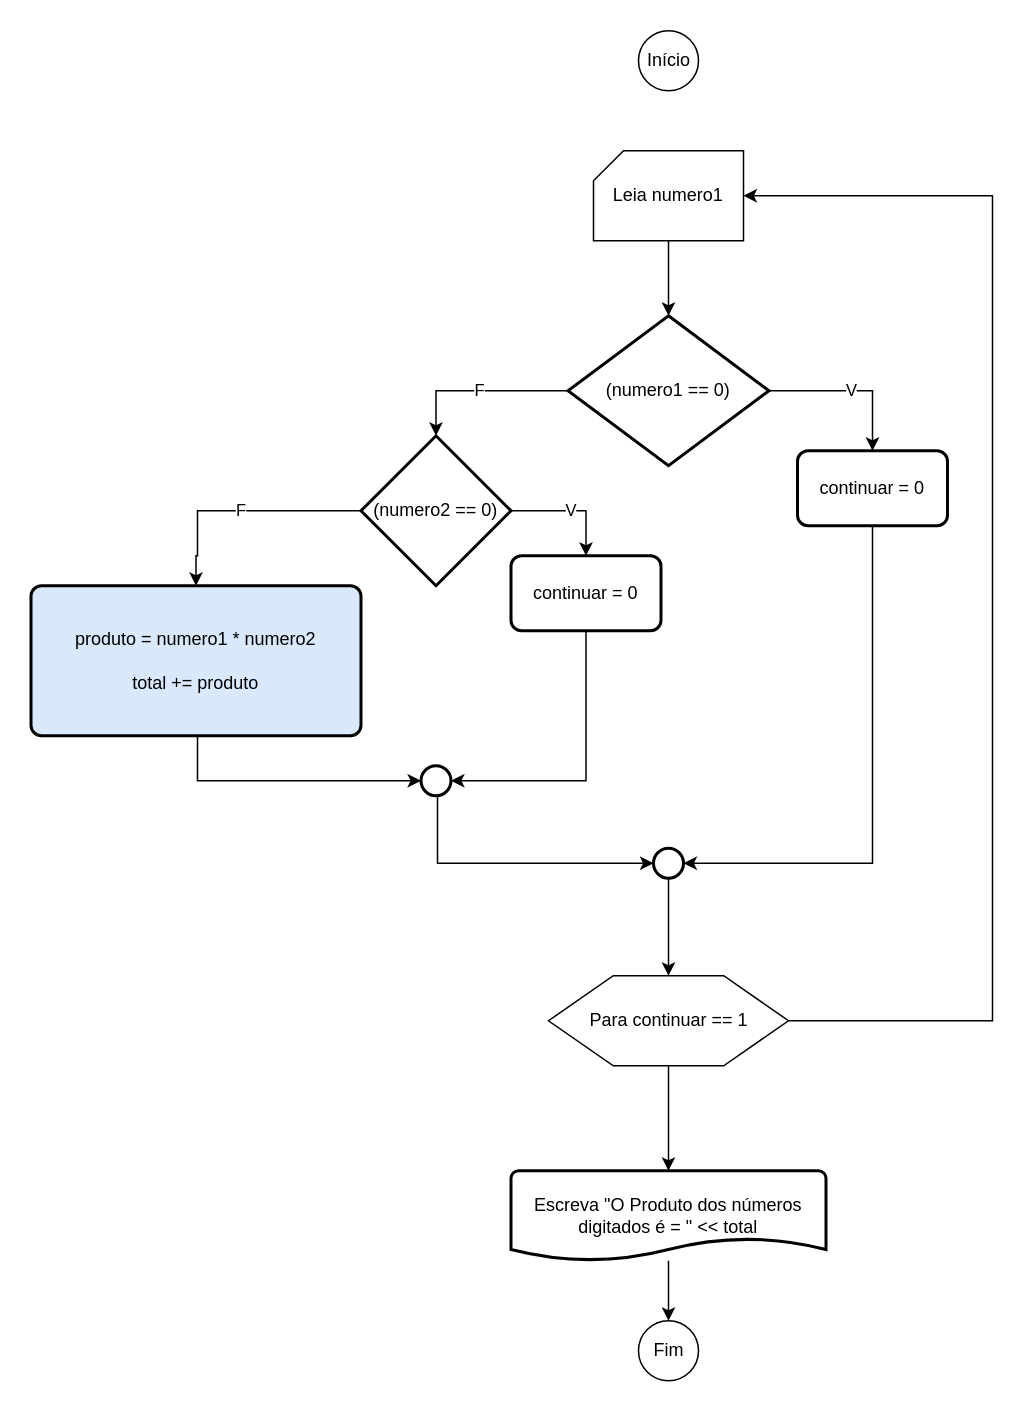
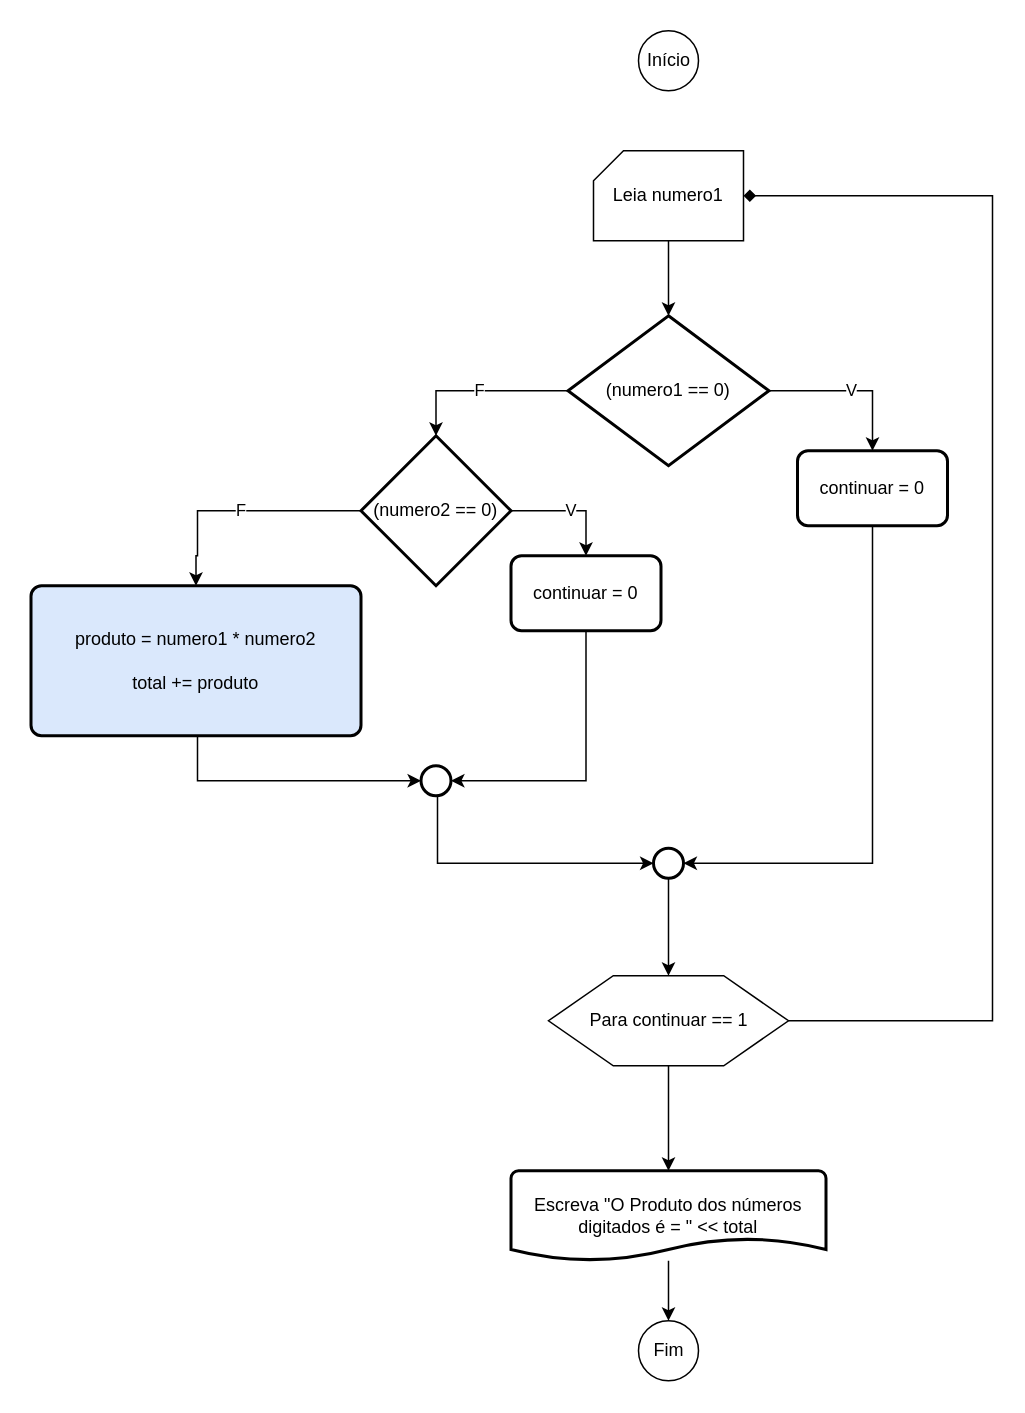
  <mxCell id="0" />
  <mxCell id="1" parent="0" />
  <mxCell id="2" value="Início" style="verticalLabelPosition=middle;verticalAlign=middle;html=1;shape=mxgraph.flowchart.on-page_reference;labelPosition=center;align=center;" parent="1" vertex="1"><mxGeometry x="425" y="20" width="40" height="40" as="geometry" /></mxCell>
  <mxCell id="3" value="" style="edgeStyle=orthogonalEdgeStyle;rounded=0;orthogonalLoop=1;jettySize=auto;html=1;" edge="1" parent="1" source="4" target="12"><mxGeometry relative="1" as="geometry" /></mxCell>
  <mxCell id="4" value="Leia numero1" style="verticalLabelPosition=middle;verticalAlign=middle;html=1;shape=card;whiteSpace=wrap;size=20;arcSize=12;labelPosition=center;align=center;" vertex="1" parent="1"><mxGeometry x="395" y="100" width="100" height="60" as="geometry" /></mxCell>
  <mxCell id="5" style="edgeStyle=orthogonalEdgeStyle;rounded=0;orthogonalLoop=1;jettySize=auto;html=1;entryX=0;entryY=0.5;entryDx=0;entryDy=0;entryPerimeter=0;" edge="1" parent="1" source="6" target="24"><mxGeometry relative="1" as="geometry"><Array as="points"><mxPoint x="131" y="520" /></Array></mxGeometry></mxCell>
  <mxCell id="6" value="produto = numero1 * numero2&lt;br&gt;&lt;br&gt;total += produto" style="rounded=1;whiteSpace=wrap;html=1;absoluteArcSize=1;arcSize=14;strokeWidth=2;fillColor=#dae8fc;" vertex="1" parent="1"><mxGeometry x="20" y="390" width="220" height="100" as="geometry" /></mxCell>
- <mxCell id="7" style="edgeStyle=orthogonalEdgeStyle;rounded=0;orthogonalLoop=1;jettySize=auto;html=1;entryX=1;entryY=0.5;entryDx=0;entryDy=0;entryPerimeter=0;" edge="1" parent="1" source="9" target="4"><mxGeometry relative="1" as="geometry"><Array as="points"><mxPoint x="661" y="680" /><mxPoint x="661" y="130" /></Array></mxGeometry></mxCell>
+ <mxCell id="7" style="edgeStyle=orthogonalEdgeStyle;rounded=0;orthogonalLoop=1;jettySize=auto;html=1;entryX=1;entryY=0.5;entryDx=0;entryDy=0;entryPerimeter=0;endArrow=diamond;" edge="1" parent="1" source="9" target="4"><mxGeometry relative="1" as="geometry"><Array as="points"><mxPoint x="661" y="680" /><mxPoint x="661" y="130" /></Array></mxGeometry></mxCell>
  <mxCell id="8" style="edgeStyle=orthogonalEdgeStyle;rounded=0;orthogonalLoop=1;jettySize=auto;html=1;entryX=0.5;entryY=0;entryDx=0;entryDy=0;entryPerimeter=0;" edge="1" parent="1" source="9" target="16"><mxGeometry relative="1" as="geometry"><Array as="points"><mxPoint x="445" y="660" /><mxPoint x="445" y="660" /></Array></mxGeometry></mxCell>
  <mxCell id="9" value="Para continuar == 1" style="verticalLabelPosition=middle;verticalAlign=middle;html=1;shape=hexagon;perimeter=hexagonPerimeter2;arcSize=6;size=0.27;labelPosition=center;align=center;" vertex="1" parent="1"><mxGeometry x="365" y="650" width="160" height="60" as="geometry" /></mxCell>
  <mxCell id="10" value="V" style="edgeStyle=orthogonalEdgeStyle;rounded=0;orthogonalLoop=1;jettySize=auto;html=1;" edge="1" parent="1" source="12" target="14"><mxGeometry relative="1" as="geometry"><Array as="points"><mxPoint x="581" y="260" /></Array></mxGeometry></mxCell>
  <mxCell id="11" value="F" style="edgeStyle=orthogonalEdgeStyle;rounded=0;orthogonalLoop=1;jettySize=auto;html=1;entryX=0.5;entryY=0;entryDx=0;entryDy=0;entryPerimeter=0;" edge="1" parent="1" source="12" target="20"><mxGeometry relative="1" as="geometry" /></mxCell>
  <mxCell id="12" value="(numero1 == 0)" style="strokeWidth=2;html=1;shape=mxgraph.flowchart.decision;whiteSpace=wrap;" vertex="1" parent="1"><mxGeometry x="378" y="210" width="134" height="100" as="geometry" /></mxCell>
  <mxCell id="13" style="edgeStyle=orthogonalEdgeStyle;rounded=0;orthogonalLoop=1;jettySize=auto;html=1;entryX=1;entryY=0.5;entryDx=0;entryDy=0;entryPerimeter=0;" edge="1" parent="1" source="14" target="26"><mxGeometry relative="1" as="geometry"><Array as="points"><mxPoint x="581" y="575" /></Array></mxGeometry></mxCell>
  <mxCell id="14" value="continuar = 0" style="rounded=1;whiteSpace=wrap;html=1;absoluteArcSize=1;arcSize=14;strokeWidth=2;" vertex="1" parent="1"><mxGeometry x="531" y="300" width="100" height="50" as="geometry" /></mxCell>
  <mxCell id="15" value="" style="edgeStyle=orthogonalEdgeStyle;rounded=0;orthogonalLoop=1;jettySize=auto;html=1;" edge="1" parent="1" source="16" target="17"><mxGeometry relative="1" as="geometry" /></mxCell>
  <mxCell id="16" value="Escreva &quot;O Produto dos números digitados é = &quot; &amp;lt;&amp;lt; total" style="strokeWidth=2;html=1;shape=mxgraph.flowchart.document2;whiteSpace=wrap;size=0.25;" vertex="1" parent="1"><mxGeometry x="340" y="780" width="210" height="60" as="geometry" /></mxCell>
  <mxCell id="17" value="Fim" style="verticalLabelPosition=middle;verticalAlign=middle;html=1;shape=mxgraph.flowchart.on-page_reference;labelPosition=center;align=center;" vertex="1" parent="1"><mxGeometry x="425" y="880" width="40" height="40" as="geometry" /></mxCell>
  <mxCell id="18" value="V" style="edgeStyle=orthogonalEdgeStyle;rounded=0;orthogonalLoop=1;jettySize=auto;html=1;" edge="1" parent="1" source="20" target="22"><mxGeometry relative="1" as="geometry"><Array as="points"><mxPoint x="390" y="340" /></Array></mxGeometry></mxCell>
  <mxCell id="19" value="F" style="edgeStyle=orthogonalEdgeStyle;rounded=0;orthogonalLoop=1;jettySize=auto;html=1;" edge="1" parent="1" source="20" target="6"><mxGeometry relative="1" as="geometry"><Array as="points"><mxPoint x="131" y="340" /><mxPoint x="131" y="370" /><mxPoint x="130" y="370" /></Array></mxGeometry></mxCell>
  <mxCell id="20" value="(numero2 == 0)" style="strokeWidth=2;html=1;shape=mxgraph.flowchart.decision;whiteSpace=wrap;" vertex="1" parent="1"><mxGeometry x="240" y="290" width="100" height="100" as="geometry" /></mxCell>
  <mxCell id="21" style="edgeStyle=orthogonalEdgeStyle;rounded=0;orthogonalLoop=1;jettySize=auto;html=1;entryX=1;entryY=0.5;entryDx=0;entryDy=0;entryPerimeter=0;" edge="1" parent="1" source="22" target="24"><mxGeometry relative="1" as="geometry"><Array as="points"><mxPoint x="390" y="520" /></Array></mxGeometry></mxCell>
  <mxCell id="22" value="continuar = 0" style="rounded=1;whiteSpace=wrap;html=1;absoluteArcSize=1;arcSize=14;strokeWidth=2;" vertex="1" parent="1"><mxGeometry x="340" y="370" width="100" height="50" as="geometry" /></mxCell>
  <mxCell id="23" style="edgeStyle=orthogonalEdgeStyle;rounded=0;orthogonalLoop=1;jettySize=auto;html=1;entryX=0;entryY=0.5;entryDx=0;entryDy=0;entryPerimeter=0;" edge="1" parent="1" source="24" target="26"><mxGeometry relative="1" as="geometry"><Array as="points"><mxPoint x="291" y="575" /></Array></mxGeometry></mxCell>
  <mxCell id="24" value="" style="strokeWidth=2;html=1;shape=mxgraph.flowchart.start_2;whiteSpace=wrap;" vertex="1" parent="1"><mxGeometry x="280" y="510" width="20" height="20" as="geometry" /></mxCell>
  <mxCell id="25" value="" style="edgeStyle=orthogonalEdgeStyle;rounded=0;orthogonalLoop=1;jettySize=auto;html=1;" edge="1" parent="1" source="26" target="9"><mxGeometry relative="1" as="geometry" /></mxCell>
  <mxCell id="26" value="" style="strokeWidth=2;html=1;shape=mxgraph.flowchart.start_2;whiteSpace=wrap;" vertex="1" parent="1"><mxGeometry x="435" y="565" width="20" height="20" as="geometry" /></mxCell>
